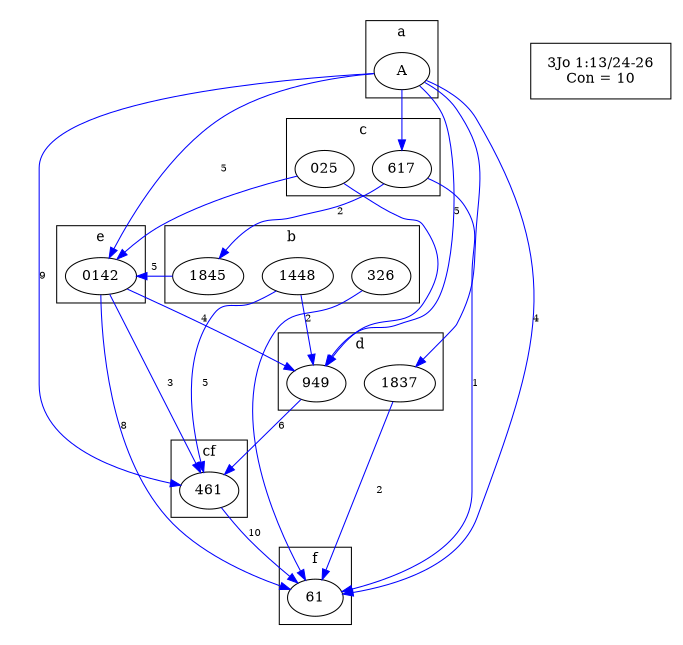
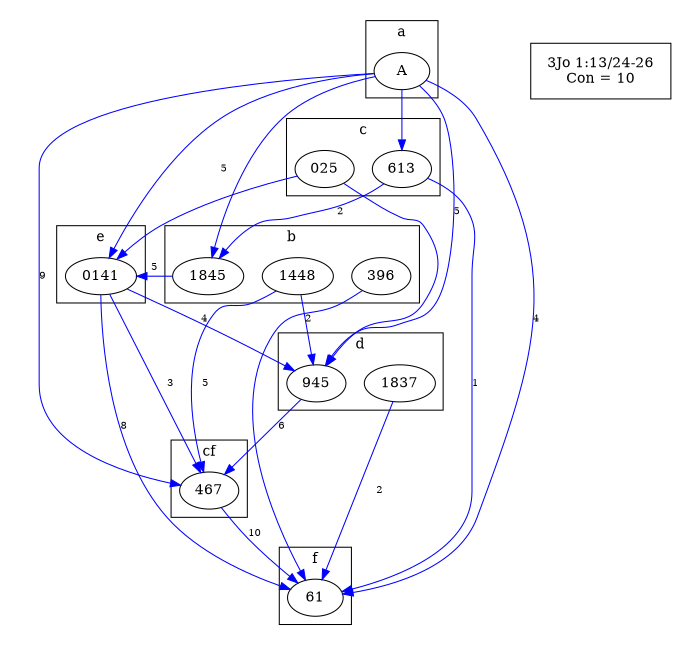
  digraph {
    node [shape=ellipse]
    edge [color=blue fontsize=10]
    n1 [label=A]
-   n2 [label=326]
+   n2 [label=396]
    n3 [label=1448]
    n4 [label=1845]
    n5 [label=025]
-   n6 [label=617]
-   n7 [label=461]
-   n8 [label=949]
+   n6 [label=613]
+   n7 [label=467]
+   n8 [label=945]
    n9 [label=1837]
-   n10 [label=0142]
+   n10 [label=0141]
    n11 [label=61]
    n12 [label="3Jo 1:13/24-26\nCon = 10" shape=plaintext]
    subgraph cluster_1 {
      style=invis
      subgraph cluster_2 {
        label=a
        labeljust=c
        style=solid
        n1
      }
      subgraph cluster_3 {
        label=b
        labeljust=c
        style=solid
        n2
        n3
        n4
      }
      subgraph cluster_4 {
        label=c
        labeljust=c
        style=solid
        n5
        n6
      }
      subgraph cluster_5 {
        label=cf
        labeljust=c
        style=solid
        n7
      }
      subgraph cluster_6 {
        label=d
        labeljust=c
        style=solid
        n8
        n9
      }
      subgraph cluster_7 {
        label=e
        labeljust=c
        style=solid
        n10
      }
      subgraph cluster_8 {
        label=f
        labeljust=c
        style=solid
        n11
      }
    }
    subgraph cluster_9 {
      n12
    }
-   n1 -> n9 [fontsize=""]
+   n1 -> n4 [fontsize=""]
    n1 -> n6 [fontsize=""]
    n1 -> n7 [label=9]
    n1 -> n8 [label=5]
    n1 -> n10 [label=5]
    n1 -> n11 [label=4]
    n2 -> n11 [fontsize=""]
    n3 -> n7 [label=5]
    n3 -> n8 [label=2]
    n4 -> n10 [label=5]
    n5 -> n8 [fontsize=""]
    n5 -> n10 [fontsize=""]
    n6 -> n4 [label=2]
    n6 -> n11 [label=1]
    n7 -> n11 [label=10]
    n8 -> n7 [label=6]
    n9 -> n11 [label=2]
    n10 -> n7 [label=3]
    n10 -> n8 [label=4]
    n10 -> n11 [label=8]
  }
